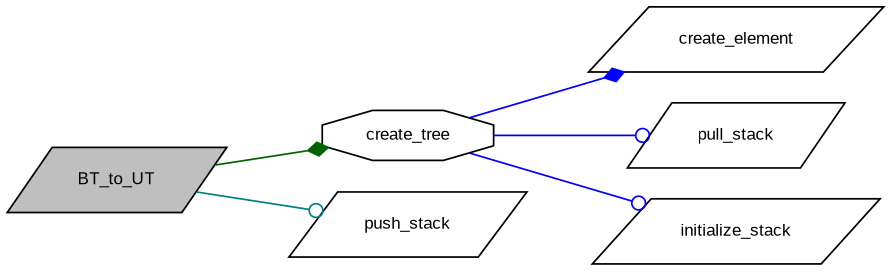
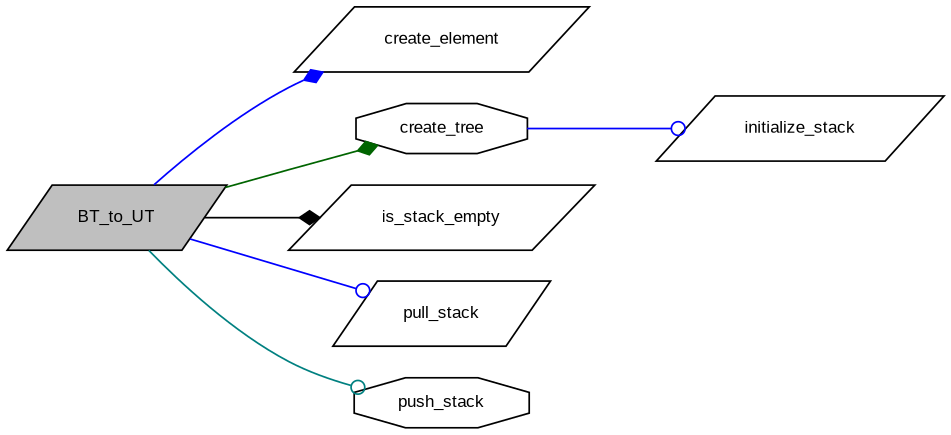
  digraph {
    fontname="Liberation Sans"
    rankdir=LR
    node [color=black fillcolor=white fontname="Liberation Sans" fontsize=10 shape=parallelogram style=filled]
    edge [arrowhead=diamond color=blue fontname="Liberation Sans" fontsize=10 labelfontname=Helvetica labelfontsize=10 style=solid]
    n1 [fillcolor=grey75 fontcolor=black height=0.2 label=BT_to_UT width=0.4]
    n2 [height=0.2 label=create_element width=0.4]
    n3 [height=0.2 label=create_tree shape=octagon width=0.4]
+   n4 [height=0.2 label=is_stack_empty width=0.4]
    n5 [height=0.2 label=pull_stack width=0.4]
-   n6 [height=0.2 label=push_stack width=0.4]
+   n6 [height=0.2 label=push_stack shape=octagon width=0.4]
    n7 [height=0.2 label=initialize_stack width=0.4]
-   n3 -> n2
+   n1 -> n2
    n1 -> n3 [color=darkgreen]
-   n3 -> n5 [arrowhead=odot]
+   n1 -> n4 [color=black]
+   n1 -> n5 [arrowhead=odot]
    n1 -> n6 [arrowhead=odot color=teal]
    n3 -> n7 [arrowhead=odot]
  }
